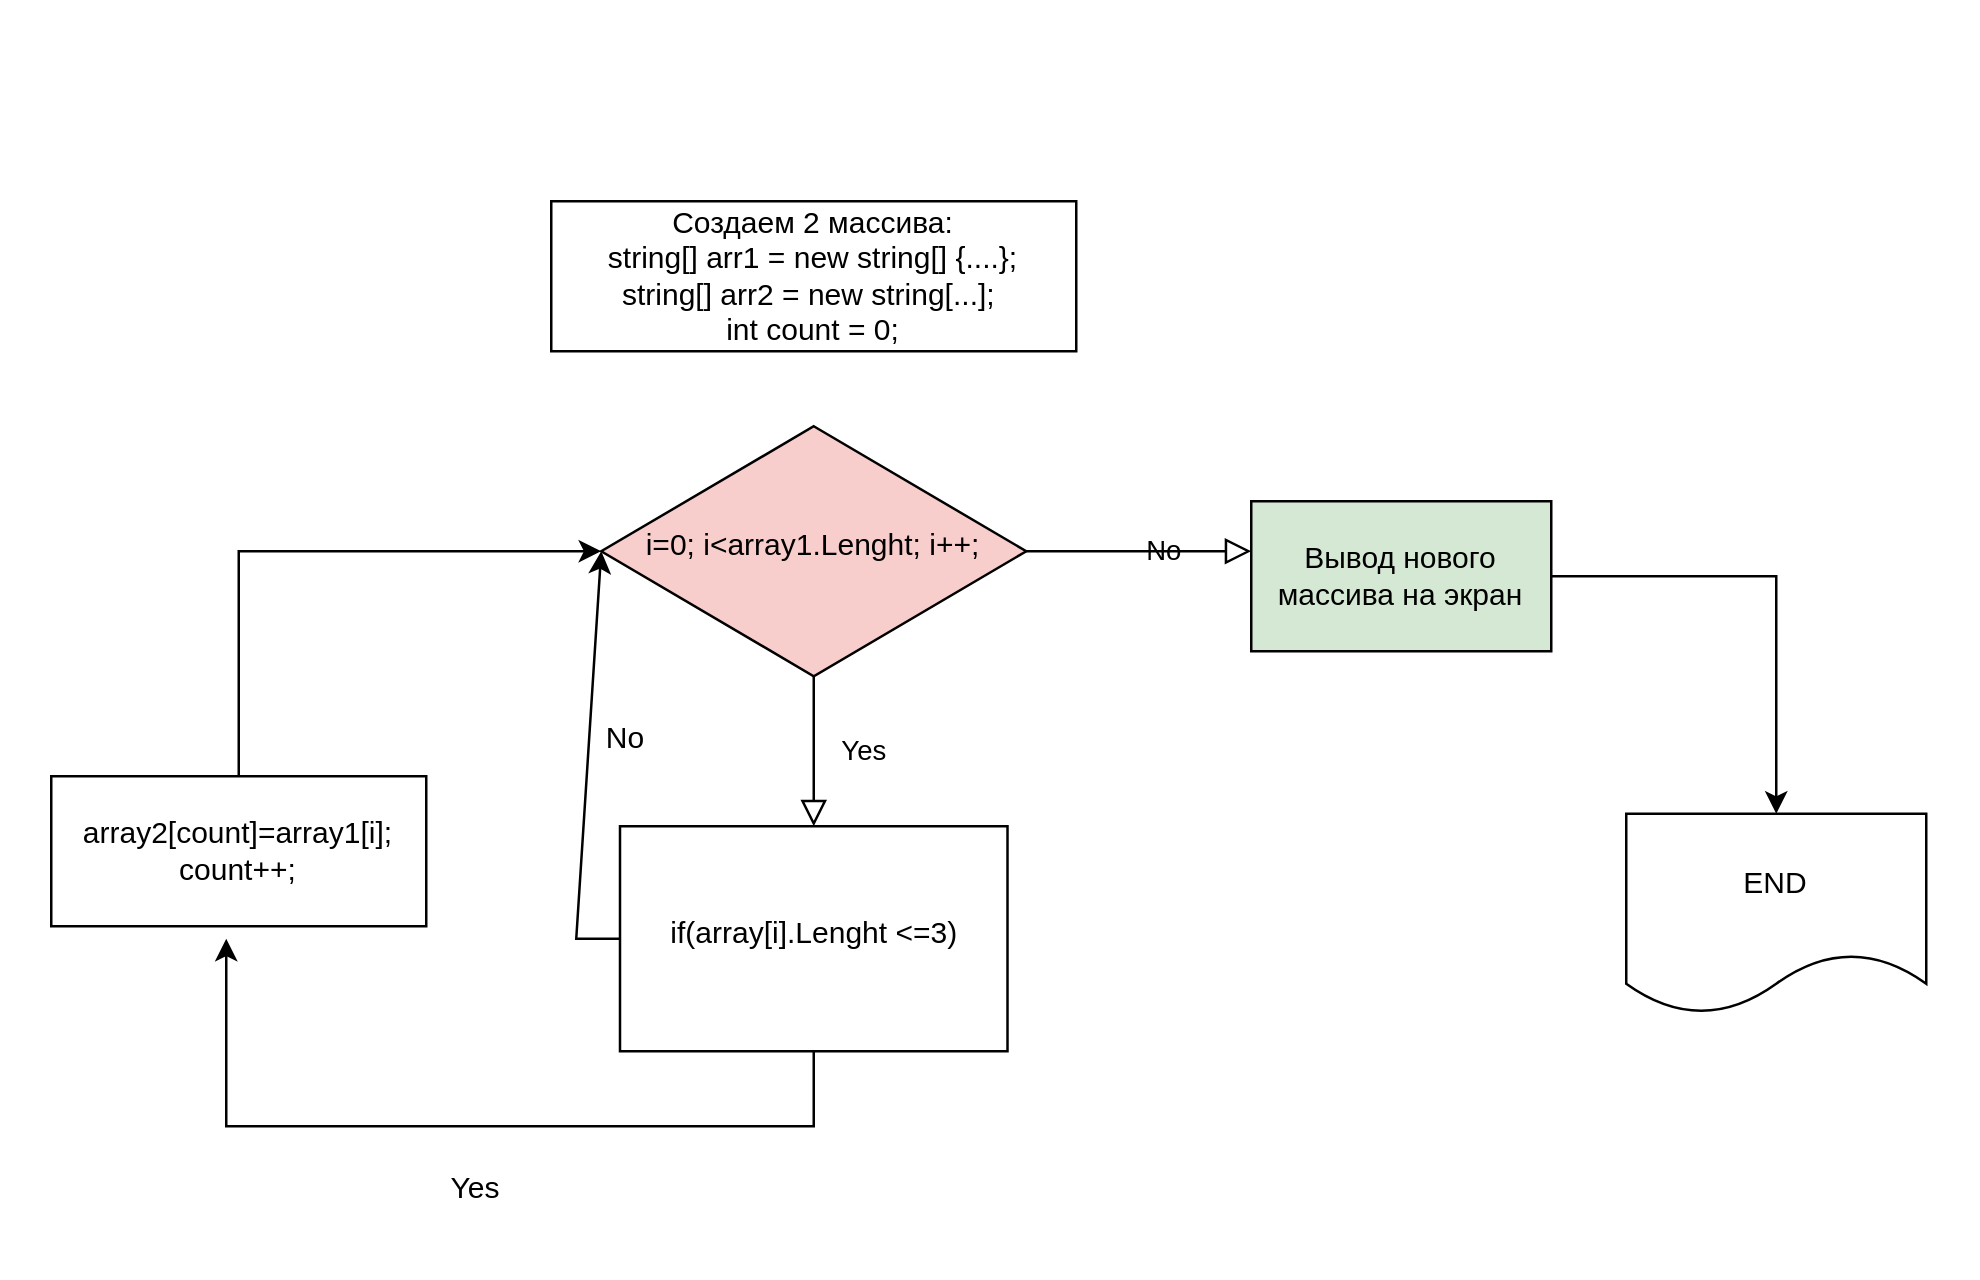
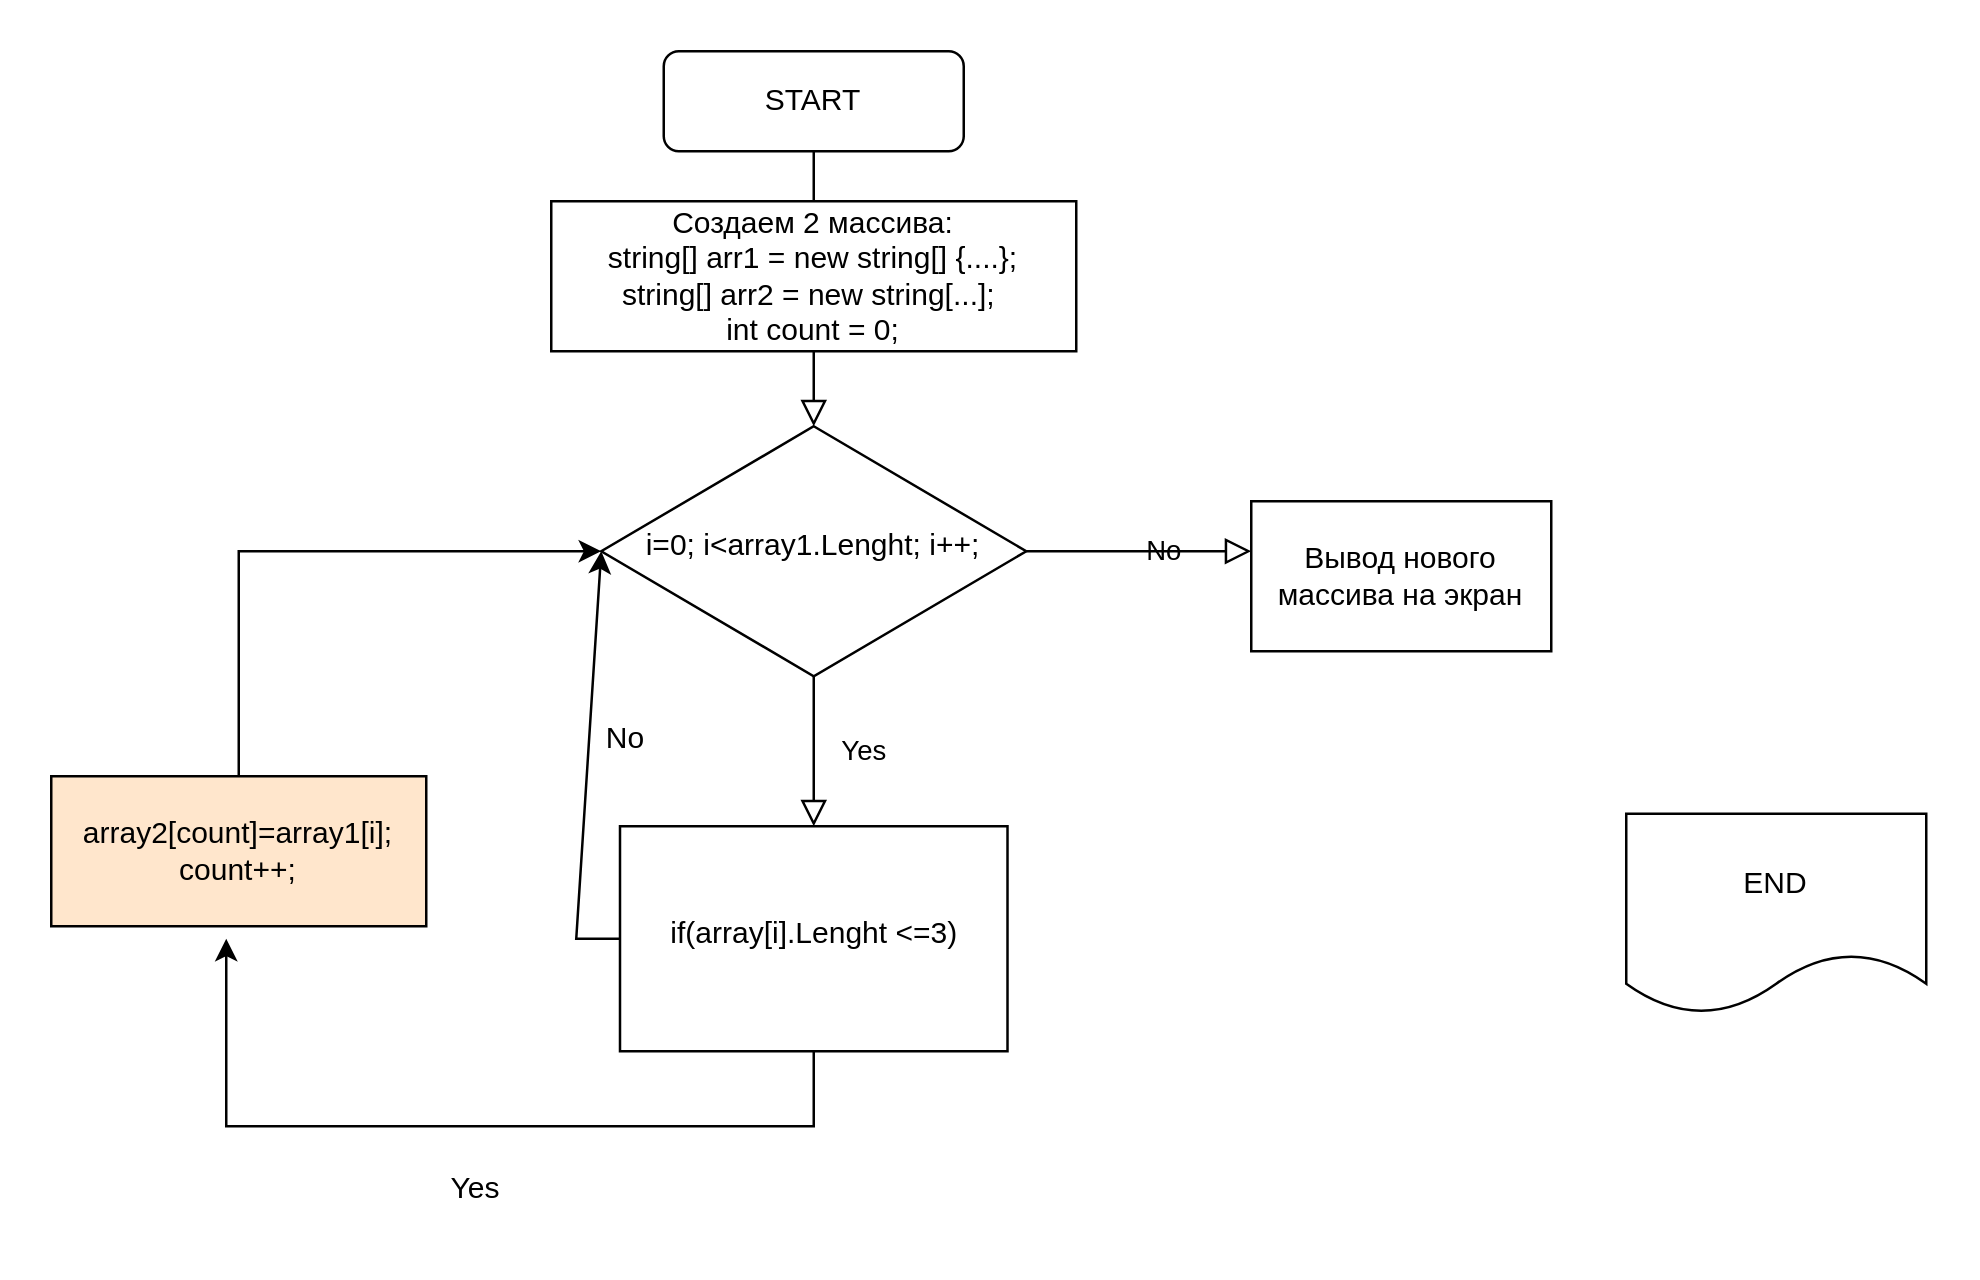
  <mxCell id="0" />
  <mxCell id="1" parent="0" />
+ <mxCell id="2" value="" style="rounded=0;html=1;jettySize=auto;orthogonalLoop=1;fontSize=11;endArrow=block;endFill=0;endSize=8;strokeWidth=1;shadow=0;labelBackgroundColor=none;edgeStyle=orthogonalEdgeStyle;" parent="1" source="3" target="6" edge="1"><mxGeometry relative="1" as="geometry" /></mxCell>
+ <mxCell id="3" value="START" style="rounded=1;whiteSpace=wrap;html=1;fontSize=12;glass=0;strokeWidth=1;shadow=0;" parent="1" vertex="1"><mxGeometry x="265" y="20" width="120" height="40" as="geometry" /></mxCell>
  <mxCell id="4" value="Yes" style="rounded=0;html=1;jettySize=auto;orthogonalLoop=1;fontSize=11;endArrow=block;endFill=0;endSize=8;strokeWidth=1;shadow=0;labelBackgroundColor=none;edgeStyle=orthogonalEdgeStyle;" parent="1" source="6" target="7" edge="1"><mxGeometry y="20" relative="1" as="geometry"><mxPoint as="offset" /></mxGeometry></mxCell>
  <mxCell id="5" value="No" style="edgeStyle=orthogonalEdgeStyle;rounded=0;html=1;jettySize=auto;orthogonalLoop=1;fontSize=11;endArrow=block;endFill=0;endSize=8;strokeWidth=1;shadow=0;labelBackgroundColor=none;" parent="1" source="6" edge="1"><mxGeometry y="10" relative="1" as="geometry"><mxPoint as="offset" /><mxPoint x="500" y="220" as="targetPoint" /></mxGeometry></mxCell>
- <mxCell id="6" value="i=0; i&amp;lt;array1.Lenght; i++;" style="rhombus;whiteSpace=wrap;html=1;shadow=0;fontFamily=Helvetica;fontSize=12;align=center;strokeWidth=1;spacing=6;spacingTop=-4;fillColor=#f8cecc;" parent="1" vertex="1"><mxGeometry x="240" y="170" width="170" height="100" as="geometry" /></mxCell>
+ <mxCell id="6" value="i=0; i&amp;lt;array1.Lenght; i++;" style="rhombus;whiteSpace=wrap;html=1;shadow=0;fontFamily=Helvetica;fontSize=12;align=center;strokeWidth=1;spacing=6;spacingTop=-4;" parent="1" vertex="1"><mxGeometry x="240" y="170" width="170" height="100" as="geometry" /></mxCell>
  <mxCell id="7" value="if(array[i].Lenght &amp;lt;=3)" style="whiteSpace=wrap;html=1;shadow=0;fontFamily=Helvetica;fontSize=12;align=center;strokeWidth=1;spacing=6;spacingTop=-4;rounded=0;" parent="1" vertex="1"><mxGeometry x="247.5" y="330" width="155" height="90" as="geometry" /></mxCell>
  <mxCell id="8" value="Создаем 2 массива:&lt;br&gt;string[] arr1 = new string[] {....};&lt;br&gt;string[] arr2 = new string[...];&amp;nbsp;&lt;br&gt;int count = 0;" style="rounded=0;whiteSpace=wrap;html=1;" vertex="1" parent="1"><mxGeometry x="220" y="80" width="210" height="60" as="geometry" /></mxCell>
  <mxCell id="9" value="" style="endArrow=classic;html=1;rounded=0;exitX=0;exitY=0.5;exitDx=0;exitDy=0;entryX=0;entryY=0.5;entryDx=0;entryDy=0;" edge="1" parent="1" source="7" target="6"><mxGeometry width="50" height="50" relative="1" as="geometry"><mxPoint x="230" y="370" as="sourcePoint" /><mxPoint x="240" y="230" as="targetPoint" /><Array as="points"><mxPoint x="230" y="375" /></Array></mxGeometry></mxCell>
  <mxCell id="10" value="No" style="text;html=1;strokeColor=none;fillColor=none;align=center;verticalAlign=middle;whiteSpace=wrap;rounded=0;" vertex="1" parent="1"><mxGeometry x="220" y="280" width="60" height="30" as="geometry" /></mxCell>
- <mxCell id="11" value="array2[count]=array1[i];&lt;br&gt;count++;" style="rounded=0;whiteSpace=wrap;html=1;" vertex="1" parent="1"><mxGeometry x="20" y="310" width="150" height="60" as="geometry" /></mxCell>
+ <mxCell id="11" value="array2[count]=array1[i];&lt;br&gt;count++;" style="rounded=0;whiteSpace=wrap;html=1;fillColor=#ffe6cc;" vertex="1" parent="1"><mxGeometry x="20" y="310" width="150" height="60" as="geometry" /></mxCell>
  <mxCell id="12" value="" style="endArrow=classic;html=1;rounded=0;exitX=0.5;exitY=0;exitDx=0;exitDy=0;" edge="1" parent="1" source="11"><mxGeometry width="50" height="50" relative="1" as="geometry"><mxPoint x="370" y="270" as="sourcePoint" /><mxPoint x="240" y="220" as="targetPoint" /><Array as="points"><mxPoint x="95" y="220" /></Array></mxGeometry></mxCell>
- <mxCell id="13" style="edgeStyle=orthogonalEdgeStyle;rounded=0;orthogonalLoop=1;jettySize=auto;html=1;exitX=1;exitY=0.5;exitDx=0;exitDy=0;" edge="1" parent="1" source="14" target="15"><mxGeometry relative="1" as="geometry"><mxPoint x="640" y="230" as="targetPoint" /></mxGeometry></mxCell>
- <mxCell id="14" value="Вывод нового массива на экран" style="rounded=0;whiteSpace=wrap;html=1;fillColor=#d5e8d4;" vertex="1" parent="1"><mxGeometry x="500" y="200" width="120" height="60" as="geometry" /></mxCell>
+ <mxCell id="14" value="Вывод нового массива на экран" style="rounded=0;whiteSpace=wrap;html=1;" vertex="1" parent="1"><mxGeometry x="500" y="200" width="120" height="60" as="geometry" /></mxCell>
  <mxCell id="15" value="END" style="shape=document;whiteSpace=wrap;html=1;boundedLbl=1;" vertex="1" parent="1"><mxGeometry x="650" y="325" width="120" height="80" as="geometry" /></mxCell>
  <mxCell id="16" value="" style="endArrow=classic;html=1;rounded=0;exitX=0.5;exitY=1;exitDx=0;exitDy=0;" edge="1" parent="1" source="7"><mxGeometry width="50" height="50" relative="1" as="geometry"><mxPoint x="370" y="270" as="sourcePoint" /><mxPoint x="90" y="375" as="targetPoint" /><Array as="points"><mxPoint x="325" y="450" /><mxPoint x="90" y="450" /></Array></mxGeometry></mxCell>
  <mxCell id="17" value="Yes" style="text;html=1;strokeColor=none;fillColor=none;align=center;verticalAlign=middle;whiteSpace=wrap;rounded=0;" vertex="1" parent="1"><mxGeometry x="160" y="460" width="60" height="30" as="geometry" /></mxCell>
